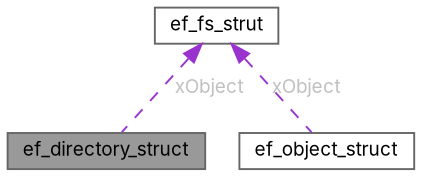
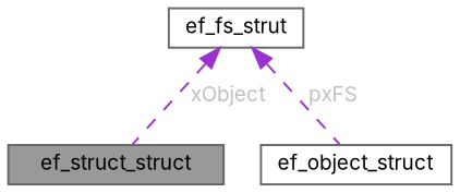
  digraph {
    fontname=Inter
    node [color=gray40 fillcolor=white fontname=Inter fontsize=10 shape=box style=filled]
    edge [color=darkorchid3 dir=back fontcolor=grey fontname=Inter fontsize=10 labelfontname=Helvetica labelfontsize=10 style=dashed]
-   n1 [fillcolor=grey60 fontcolor=black height=0.2 label=ef_directory_struct width=0.4]
+   n1 [fillcolor=grey60 fontcolor=black height=0.2 label=ef_struct_struct width=0.4]
    n2 [height=0.2 label=ef_object_struct width=0.4]
    n3 [height=0.2 label=ef_fs_strut width=0.4]
    n3 -> n1 [label=" xObject"]
-   n3 -> n2 [label=" xObject"]
+   n3 -> n2 [label=" pxFS"]
  }
